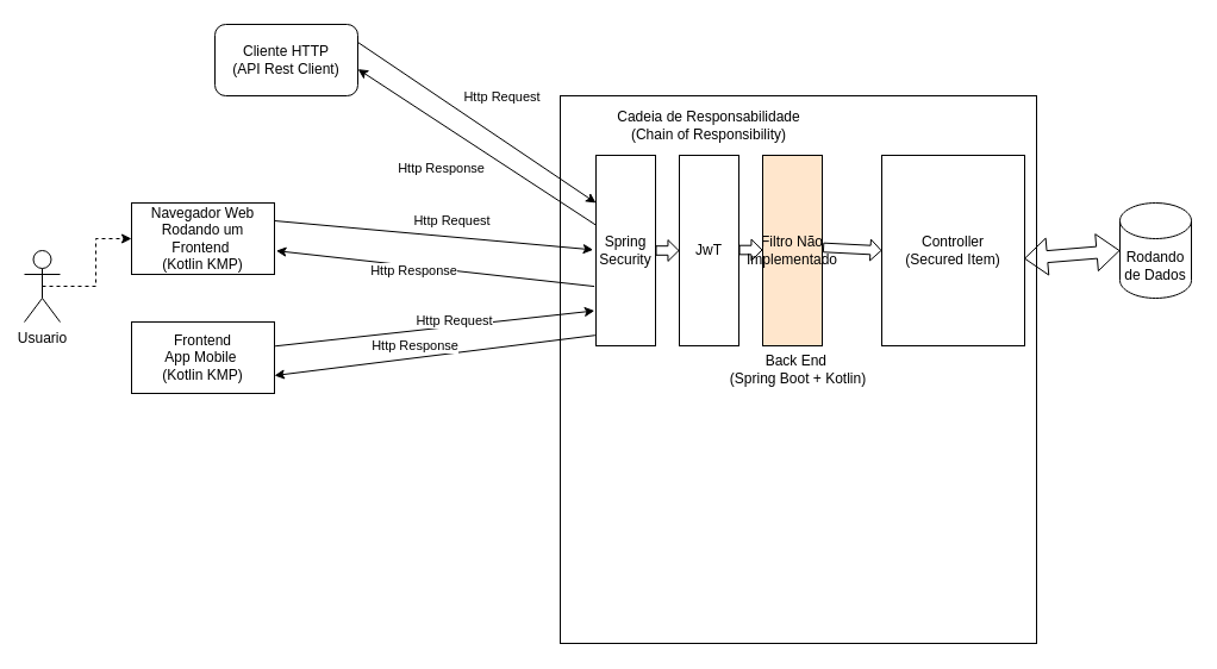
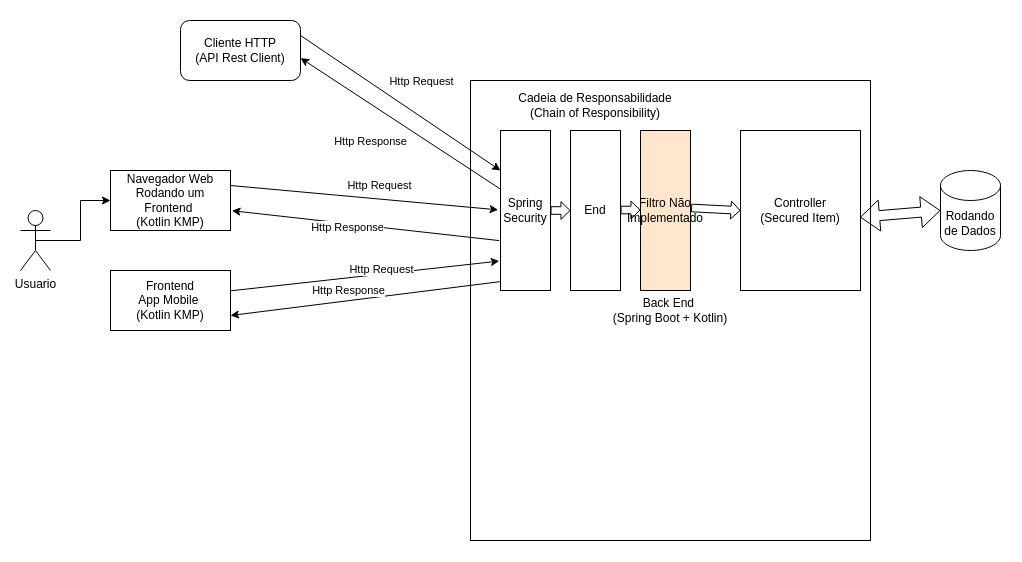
  <mxCell id="0" />
  <mxCell id="1" parent="0" />
  <mxCell id="2" value="Back End&amp;nbsp;&lt;div&gt;(Spring Boot + Kotlin)&lt;/div&gt;" style="rounded=0;whiteSpace=wrap;html=1;" vertex="1" parent="1"><mxGeometry x="470" y="80" width="400" height="460" as="geometry" /></mxCell>
  <mxCell id="3" value="Rodando de Dados" style="shape=cylinder3;whiteSpace=wrap;html=1;boundedLbl=1;backgroundOutline=1;size=15;" vertex="1" parent="1"><mxGeometry x="940" y="170" width="60" height="80" as="geometry" /></mxCell>
- <mxCell id="4" style="edgeStyle=orthogonalEdgeStyle;rounded=0;orthogonalLoop=1;jettySize=auto;html=1;exitX=0.5;exitY=0.5;exitDx=0;exitDy=0;exitPerimeter=0;dashed=1;" edge="1" parent="1" source="5" target="13"><mxGeometry relative="1" as="geometry" /></mxCell>
+ <mxCell id="4" style="edgeStyle=orthogonalEdgeStyle;rounded=0;orthogonalLoop=1;jettySize=auto;html=1;exitX=0.5;exitY=0.5;exitDx=0;exitDy=0;exitPerimeter=0;" edge="1" parent="1" source="5" target="13"><mxGeometry relative="1" as="geometry" /></mxCell>
  <mxCell id="5" value="Usuario" style="shape=umlActor;verticalLabelPosition=bottom;verticalAlign=top;html=1;outlineConnect=0;" vertex="1" parent="1"><mxGeometry y="210" width="30" height="60" as="geometry" x="20" /></mxCell>
  <mxCell id="6" value="Spring Security" style="rounded=0;whiteSpace=wrap;html=1;" vertex="1" parent="1"><mxGeometry x="500" y="130" width="50" height="160" as="geometry" /></mxCell>
  <mxCell id="7" value="" style="shape=flexArrow;endArrow=classic;startArrow=classic;html=1;rounded=0;entryX=0;entryY=0.5;entryDx=0;entryDy=0;entryPerimeter=0;exitX=0.996;exitY=0.542;exitDx=0;exitDy=0;exitPerimeter=0;" edge="1" parent="1" source="23" target="3"><mxGeometry width="100" height="100" relative="1" as="geometry"><mxPoint x="870" y="240" as="sourcePoint" /><mxPoint x="680" y="160" as="targetPoint" /></mxGeometry></mxCell>
  <mxCell id="8" value="Cliente HTTP&lt;div&gt;(API Rest Client)&lt;/div&gt;" style="whiteSpace=wrap;html=1;rounded=1;" vertex="1" parent="1"><mxGeometry x="180" y="20" width="120" height="60" as="geometry" /></mxCell>
  <mxCell id="9" value="" style="endArrow=classic;html=1;rounded=0;exitX=1;exitY=0.25;exitDx=0;exitDy=0;entryX=0;entryY=0.25;entryDx=0;entryDy=0;" edge="1" parent="1" source="8" target="6"><mxGeometry width="50" height="50" relative="1" as="geometry"><mxPoint x="410" y="240" as="sourcePoint" /><mxPoint x="460" y="190" as="targetPoint" /></mxGeometry></mxCell>
  <mxCell id="10" value="Http Request" style="edgeLabel;html=1;align=center;verticalAlign=middle;resizable=0;points=[];" vertex="1" connectable="0" parent="9"><mxGeometry x="-0.178" y="-1" relative="1" as="geometry"><mxPoint x="39" y="-11" as="offset" /></mxGeometry></mxCell>
  <mxCell id="11" value="" style="endArrow=classic;html=1;rounded=0;exitX=0.003;exitY=0.367;exitDx=0;exitDy=0;exitPerimeter=0;entryX=1.001;entryY=0.627;entryDx=0;entryDy=0;entryPerimeter=0;" edge="1" parent="1" source="6" target="8"><mxGeometry width="50" height="50" relative="1" as="geometry"><mxPoint x="410" y="210" as="sourcePoint" /><mxPoint x="460" y="160" as="targetPoint" /></mxGeometry></mxCell>
  <mxCell id="12" value="Http Response" style="edgeLabel;html=1;align=center;verticalAlign=middle;resizable=0;points=[];" vertex="1" connectable="0" parent="11"><mxGeometry x="-0.318" y="3" relative="1" as="geometry"><mxPoint x="-60" y="-6" as="offset" /></mxGeometry></mxCell>
  <mxCell id="13" value="Navegador Web&lt;div&gt;Rodando um Frontend&amp;nbsp;&lt;/div&gt;&lt;div&gt;(Kotlin KMP)&lt;/div&gt;" style="rounded=0;whiteSpace=wrap;html=1;" vertex="1" parent="1"><mxGeometry x="110" y="170" width="120" height="60" as="geometry" /></mxCell>
  <mxCell id="14" value="" style="endArrow=classic;html=1;rounded=0;exitX=1;exitY=0.25;exitDx=0;exitDy=0;entryX=-0.047;entryY=0.496;entryDx=0;entryDy=0;entryPerimeter=0;" edge="1" parent="1" source="13" target="6"><mxGeometry width="50" height="50" relative="1" as="geometry"><mxPoint x="310" y="45" as="sourcePoint" /><mxPoint x="510" y="180" as="targetPoint" /></mxGeometry></mxCell>
  <mxCell id="15" value="Http Request" style="edgeLabel;html=1;align=center;verticalAlign=middle;resizable=0;points=[];" vertex="1" connectable="0" parent="14"><mxGeometry x="-0.178" y="-1" relative="1" as="geometry"><mxPoint x="39" y="-11" as="offset" /></mxGeometry></mxCell>
  <mxCell id="16" value="" style="endArrow=classic;html=1;rounded=0;exitX=-0.028;exitY=0.688;exitDx=0;exitDy=0;exitPerimeter=0;entryX=1.012;entryY=0.67;entryDx=0;entryDy=0;entryPerimeter=0;" edge="1" parent="1" source="6" target="13"><mxGeometry width="50" height="50" relative="1" as="geometry"><mxPoint x="510" y="199" as="sourcePoint" /><mxPoint x="310" y="68" as="targetPoint" /></mxGeometry></mxCell>
  <mxCell id="17" value="Http Response" style="edgeLabel;html=1;align=center;verticalAlign=middle;resizable=0;points=[];" vertex="1" connectable="0" parent="16"><mxGeometry x="-0.318" y="3" relative="1" as="geometry"><mxPoint x="-60" y="-6" as="offset" /></mxGeometry></mxCell>
  <mxCell id="18" value="&lt;div&gt;Frontend&lt;/div&gt;App Mobile&amp;nbsp;&lt;div&gt;(Kotlin KMP)&lt;/div&gt;" style="rounded=0;whiteSpace=wrap;html=1;" vertex="1" parent="1"><mxGeometry x="110" y="270" width="120" height="60" as="geometry" /></mxCell>
  <mxCell id="19" value="" style="endArrow=classic;html=1;rounded=0;exitX=1.005;exitY=0.338;exitDx=0;exitDy=0;entryX=-0.024;entryY=0.816;entryDx=0;entryDy=0;entryPerimeter=0;exitPerimeter=0;" edge="1" parent="1" source="18" target="6"><mxGeometry width="50" height="50" relative="1" as="geometry"><mxPoint x="240" y="195" as="sourcePoint" /><mxPoint x="504" y="219" as="targetPoint" /></mxGeometry></mxCell>
  <mxCell id="20" value="Http Request" style="edgeLabel;html=1;align=center;verticalAlign=middle;resizable=0;points=[];" vertex="1" connectable="0" parent="19"><mxGeometry x="-0.178" y="-1" relative="1" as="geometry"><mxPoint x="39" y="-11" as="offset" /></mxGeometry></mxCell>
  <mxCell id="21" value="" style="endArrow=classic;html=1;rounded=0;exitX=-0.013;exitY=0.945;exitDx=0;exitDy=0;exitPerimeter=0;entryX=1;entryY=0.75;entryDx=0;entryDy=0;" edge="1" parent="1" source="6" target="18"><mxGeometry width="50" height="50" relative="1" as="geometry"><mxPoint x="507" y="250" as="sourcePoint" /><mxPoint x="241" y="220" as="targetPoint" /></mxGeometry></mxCell>
  <mxCell id="22" value="Http Response" style="edgeLabel;html=1;align=center;verticalAlign=middle;resizable=0;points=[];" vertex="1" connectable="0" parent="21"><mxGeometry x="-0.318" y="3" relative="1" as="geometry"><mxPoint x="-60" y="-6" as="offset" /></mxGeometry></mxCell>
  <mxCell id="23" value="Controller&lt;div&gt;(Secured Item)&lt;/div&gt;" style="rounded=0;whiteSpace=wrap;html=1;" vertex="1" parent="1"><mxGeometry x="740" y="130" width="120" height="160" as="geometry" /></mxCell>
- <mxCell id="24" value="JwT" style="rounded=0;whiteSpace=wrap;html=1;" vertex="1" parent="1"><mxGeometry x="570" y="130" width="50" height="160" as="geometry" /></mxCell>
+ <mxCell id="24" value="End" style="rounded=0;whiteSpace=wrap;html=1;" vertex="1" parent="1"><mxGeometry x="570" y="130" width="50" height="160" as="geometry" /></mxCell>
  <mxCell id="25" value="Cadeia de Responsabilidade&lt;div&gt;(Chain of Responsibility)&lt;/div&gt;" style="text;html=1;align=center;verticalAlign=middle;whiteSpace=wrap;rounded=0;" vertex="1" parent="1"><mxGeometry x="500" y="90" width="190" height="30" as="geometry" /></mxCell>
  <mxCell id="26" value="Filtro Não Implementado" style="rounded=0;whiteSpace=wrap;html=1;fillColor=#ffe6cc;" vertex="1" parent="1"><mxGeometry x="640" y="130" width="50" height="160" as="geometry" /></mxCell>
  <mxCell id="27" value="" style="shape=flexArrow;endArrow=classic;html=1;rounded=0;exitX=1;exitY=0.5;exitDx=0;exitDy=0;width=7.619;endSize=2.681;endWidth=9.229;" edge="1" parent="1" source="6"><mxGeometry width="50" height="50" relative="1" as="geometry"><mxPoint x="630" y="250" as="sourcePoint" /><mxPoint x="570" y="210" as="targetPoint" /></mxGeometry></mxCell>
  <mxCell id="28" value="" style="shape=flexArrow;endArrow=classic;html=1;rounded=0;exitX=1;exitY=0.5;exitDx=0;exitDy=0;width=7.619;endSize=2.681;endWidth=9.229;" edge="1" parent="1"><mxGeometry width="50" height="50" relative="1" as="geometry"><mxPoint x="620" y="209.52" as="sourcePoint" /><mxPoint x="640" y="209.52" as="targetPoint" /></mxGeometry></mxCell>
  <mxCell id="29" value="" style="shape=flexArrow;endArrow=classic;html=1;rounded=0;exitX=1.012;exitY=0.484;exitDx=0;exitDy=0;width=7.619;endSize=2.681;endWidth=9.229;entryX=0;entryY=0.5;entryDx=0;entryDy=0;exitPerimeter=0;" edge="1" parent="1" source="26" target="23"><mxGeometry width="50" height="50" relative="1" as="geometry"><mxPoint x="690.49" y="209.2" as="sourcePoint" /><mxPoint x="740" y="210" as="targetPoint" /></mxGeometry></mxCell>
